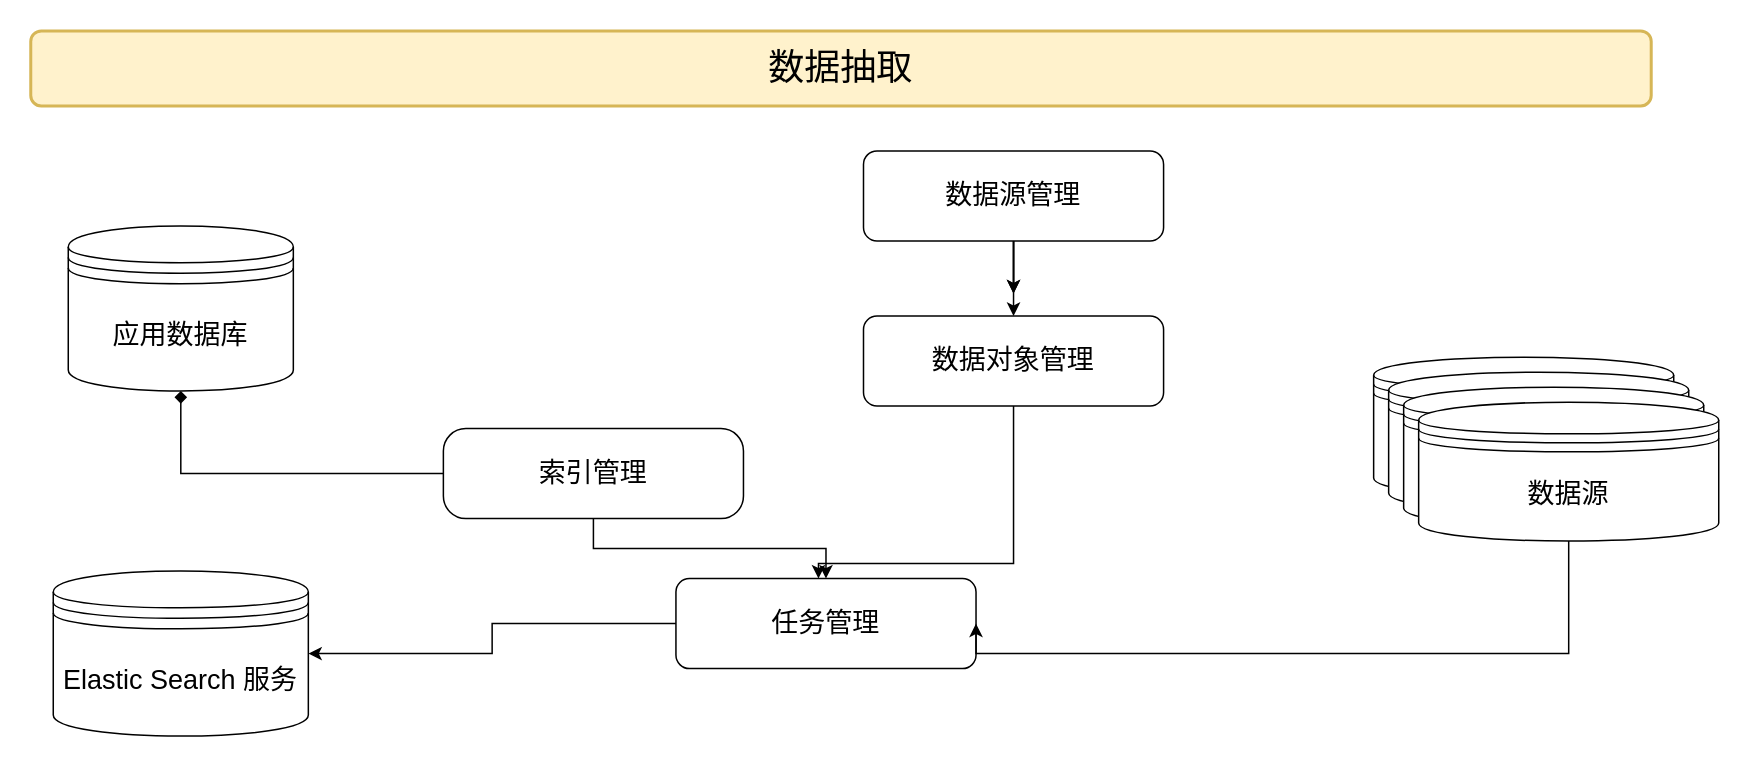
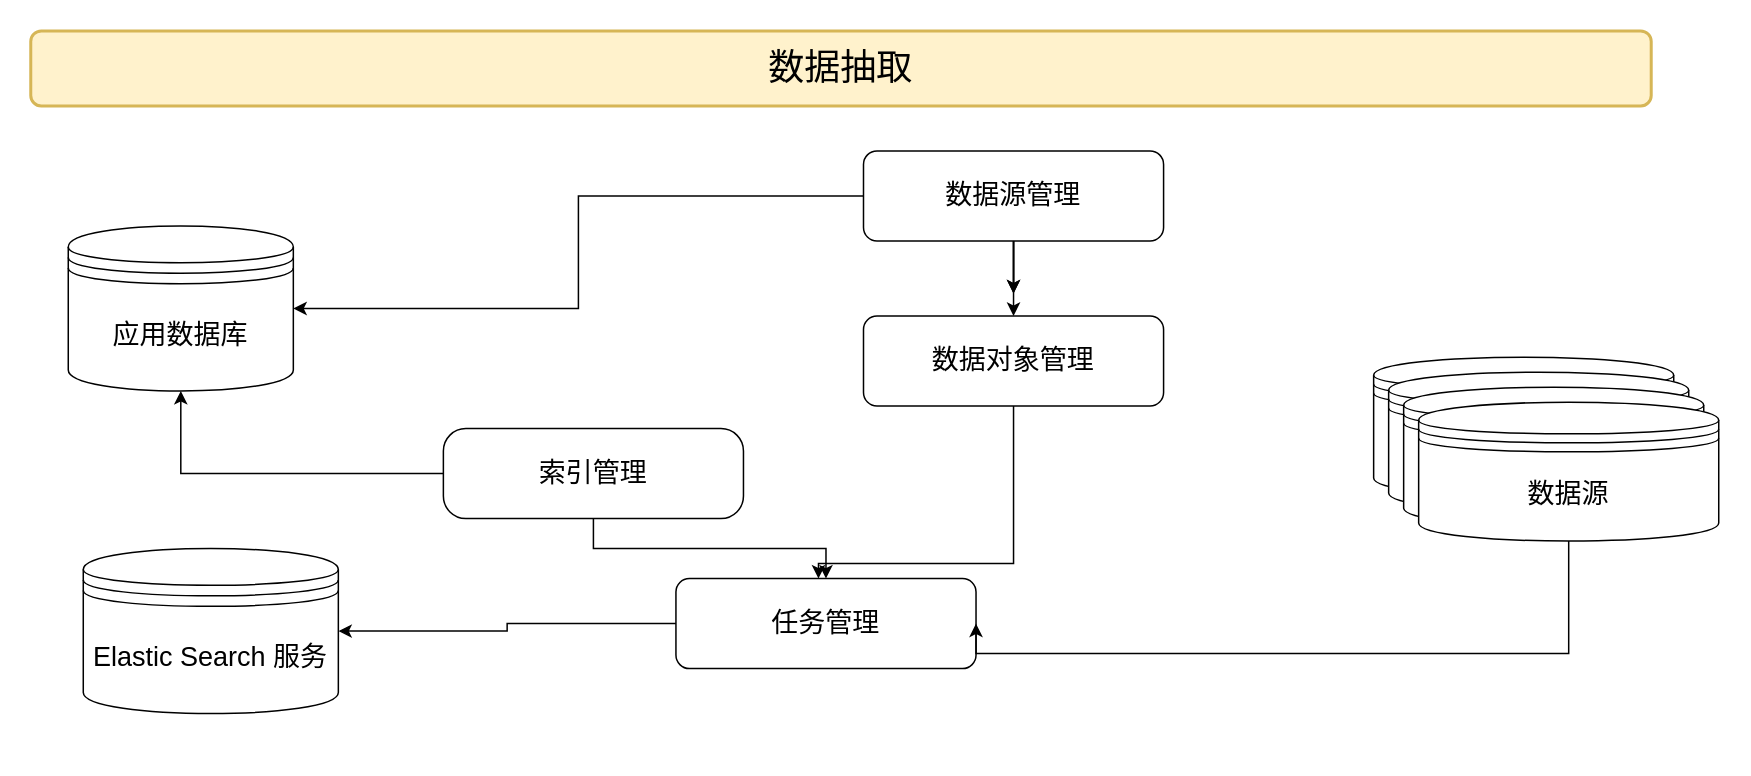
  <mxCell id="0" />
  <mxCell id="1" parent="0" />
  <mxCell id="2" value="&lt;font style=&quot;font-size: 24px;&quot;&gt;数据抽取&lt;/font&gt;" style="rounded=1;whiteSpace=wrap;html=1;absoluteArcSize=1;arcSize=14;strokeWidth=2;fillColor=#fff2cc;strokeColor=#d6b656;" parent="1" vertex="1"><mxGeometry x="20" y="20" width="1080" height="50" as="geometry" /></mxCell>
  <mxCell id="3" value="&lt;font style=&quot;font-size: 18px;&quot;&gt;应用数据库&lt;/font&gt;" style="shape=datastore;whiteSpace=wrap;html=1;" vertex="1" parent="1"><mxGeometry x="45" y="150" width="150" height="110" as="geometry" /></mxCell>
- <mxCell id="4" value="&lt;font style=&quot;font-size: 18px;&quot;&gt;Elastic Search 服务&lt;/font&gt;" style="shape=datastore;whiteSpace=wrap;html=1;" vertex="1" parent="1"><mxGeometry x="35" y="380" width="170" height="110" as="geometry" /></mxCell>
+ <mxCell id="4" value="&lt;font style=&quot;font-size: 18px;&quot;&gt;Elastic Search 服务&lt;/font&gt;" style="shape=datastore;whiteSpace=wrap;html=1;" vertex="1" parent="1"><mxGeometry x="55" y="365" width="170" height="110" as="geometry" /></mxCell>
  <mxCell id="5" value="" style="group" vertex="1" connectable="0" parent="1"><mxGeometry x="275" y="150" width="500" height="345" as="geometry" /></mxCell>
  <mxCell id="6" style="edgeStyle=orthogonalEdgeStyle;rounded=0;orthogonalLoop=1;jettySize=auto;html=1;fontSize=18;" edge="1" parent="5" source="7" target="8"><mxGeometry relative="1" as="geometry" /></mxCell>
  <mxCell id="7" value="索引管理" style="rounded=1;whiteSpace=wrap;html=1;fontSize=18;arcSize=25;movable=1;resizable=1;rotatable=1;deletable=1;editable=1;connectable=1;" vertex="1" parent="5"><mxGeometry x="20" y="135" width="200" height="60" as="geometry" /></mxCell>
  <mxCell id="8" value="任务管理" style="rounded=1;whiteSpace=wrap;html=1;fontSize=18;movable=1;resizable=1;rotatable=1;deletable=1;editable=1;connectable=1;" vertex="1" parent="5"><mxGeometry x="175" y="235" width="200" height="60" as="geometry" /></mxCell>
  <mxCell id="9" style="edgeStyle=orthogonalEdgeStyle;rounded=0;orthogonalLoop=1;jettySize=auto;html=1;exitX=0.5;exitY=1;exitDx=0;exitDy=0;fontSize=18;movable=1;resizable=1;rotatable=1;deletable=1;editable=1;connectable=1;" edge="1" parent="5" source="22"><mxGeometry relative="1" as="geometry"><mxPoint x="400" y="45" as="targetPoint" /></mxGeometry></mxCell>
  <mxCell id="10" style="edgeStyle=orthogonalEdgeStyle;rounded=0;orthogonalLoop=1;jettySize=auto;html=1;exitX=0.5;exitY=1;exitDx=0;exitDy=0;fontSize=18;movable=1;resizable=1;rotatable=1;deletable=1;editable=1;connectable=1;" edge="1" parent="5" source="22"><mxGeometry relative="1" as="geometry"><mxPoint x="400" y="45" as="targetPoint" /></mxGeometry></mxCell>
  <mxCell id="11" style="edgeStyle=orthogonalEdgeStyle;rounded=0;orthogonalLoop=1;jettySize=auto;html=1;exitX=0.5;exitY=1;exitDx=0;exitDy=0;fontSize=18;movable=1;resizable=1;rotatable=1;deletable=1;editable=1;connectable=1;" edge="1" parent="5" source="12" target="8"><mxGeometry relative="1" as="geometry"><Array as="points"><mxPoint x="400" y="225" /><mxPoint x="270" y="225" /></Array></mxGeometry></mxCell>
  <mxCell id="12" value="数据对象管理" style="rounded=1;whiteSpace=wrap;html=1;fontSize=18;movable=1;resizable=1;rotatable=1;deletable=1;editable=1;connectable=1;" vertex="1" parent="5"><mxGeometry x="300" y="60" width="200" height="60" as="geometry" /></mxCell>
  <mxCell id="13" value="" style="group" vertex="1" connectable="0" parent="1"><mxGeometry x="915" y="237.5" width="230" height="122.5" as="geometry" /></mxCell>
  <mxCell id="14" value="数据源" style="shape=datastore;whiteSpace=wrap;html=1;fontSize=18;" vertex="1" parent="13"><mxGeometry width="200" height="92.5" as="geometry" /></mxCell>
  <mxCell id="15" value="数据源" style="shape=datastore;whiteSpace=wrap;html=1;fontSize=18;" vertex="1" parent="13"><mxGeometry x="10" y="10" width="200" height="92.5" as="geometry" /></mxCell>
  <mxCell id="16" value="数据源" style="shape=datastore;whiteSpace=wrap;html=1;fontSize=18;" vertex="1" parent="13"><mxGeometry x="20" y="20" width="200" height="92.5" as="geometry" /></mxCell>
  <mxCell id="17" value="数据源" style="shape=datastore;whiteSpace=wrap;html=1;fontSize=18;" vertex="1" parent="13"><mxGeometry x="30" y="30" width="200" height="92.5" as="geometry" /></mxCell>
  <mxCell id="18" style="edgeStyle=orthogonalEdgeStyle;rounded=0;orthogonalLoop=1;jettySize=auto;html=1;entryX=1;entryY=0.5;entryDx=0;entryDy=0;fontSize=18;" edge="1" parent="1" source="17" target="8"><mxGeometry relative="1" as="geometry"><Array as="points"><mxPoint x="1045" y="435" /></Array></mxGeometry></mxCell>
  <mxCell id="19" style="edgeStyle=orthogonalEdgeStyle;rounded=0;orthogonalLoop=1;jettySize=auto;html=1;entryX=1;entryY=0.5;entryDx=0;entryDy=0;fontSize=18;" edge="1" parent="1" source="8" target="4"><mxGeometry relative="1" as="geometry" /></mxCell>
- <mxCell id="20" style="edgeStyle=orthogonalEdgeStyle;rounded=0;orthogonalLoop=1;jettySize=auto;html=1;entryX=0.5;entryY=1;entryDx=0;entryDy=0;fontSize=18;endArrow=diamond;" edge="1" parent="1" source="7" target="3"><mxGeometry relative="1" as="geometry" /></mxCell>
+ <mxCell id="20" style="edgeStyle=orthogonalEdgeStyle;rounded=0;orthogonalLoop=1;jettySize=auto;html=1;entryX=0.5;entryY=1;entryDx=0;entryDy=0;fontSize=18;" edge="1" parent="1" source="7" target="3"><mxGeometry relative="1" as="geometry" /></mxCell>
+ <mxCell id="21" style="edgeStyle=orthogonalEdgeStyle;rounded=0;orthogonalLoop=1;jettySize=auto;html=1;entryX=1;entryY=0.5;entryDx=0;entryDy=0;fontSize=18;" edge="1" parent="1" source="22" target="3"><mxGeometry relative="1" as="geometry" /></mxCell>
  <mxCell id="22" value="数据源管理" style="rounded=1;whiteSpace=wrap;html=1;fontSize=18;movable=1;resizable=1;rotatable=1;deletable=1;editable=1;connectable=1;" vertex="1" parent="1"><mxGeometry x="575" y="100" width="200" height="60" as="geometry" /></mxCell>
  <mxCell id="23" value="" style="edgeStyle=orthogonalEdgeStyle;rounded=0;orthogonalLoop=1;jettySize=auto;html=1;fontSize=18;movable=1;resizable=1;rotatable=1;deletable=1;editable=1;connectable=1;" edge="1" parent="1" source="22" target="12"><mxGeometry relative="1" as="geometry" /></mxCell>
